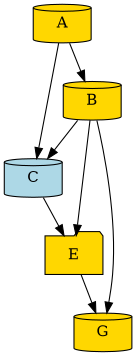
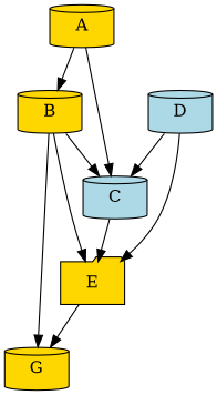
  strict digraph {
    node [fillcolor=gold shape=cylinder style=filled]
    A
    B
    C [fillcolor=lightblue]
    E [shape=folder]
    G
+   D [fillcolor=lightblue]
    A -> B
    A -> C
    B -> C
    B -> E
    B -> G
    C -> E
    E -> G
+   D -> C
+   D -> E
  }
